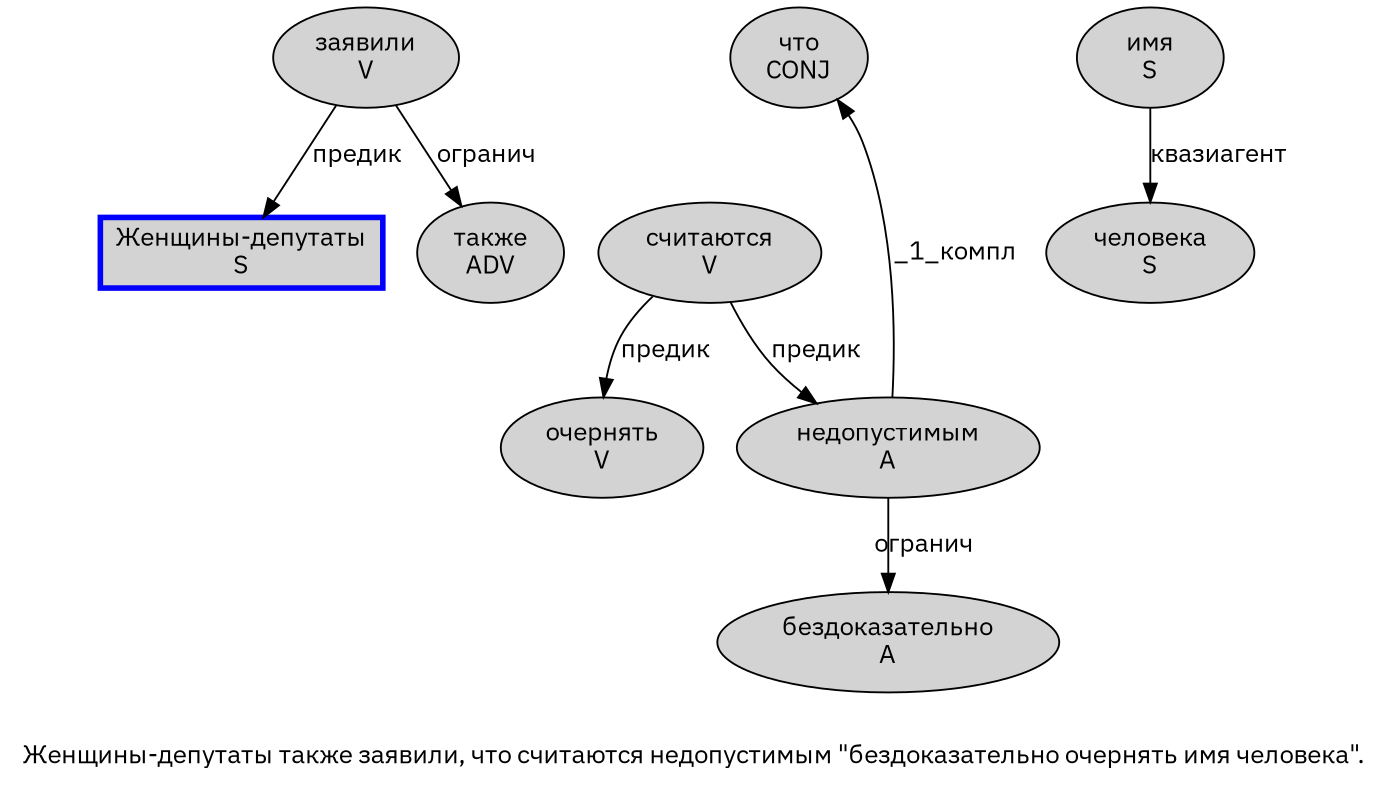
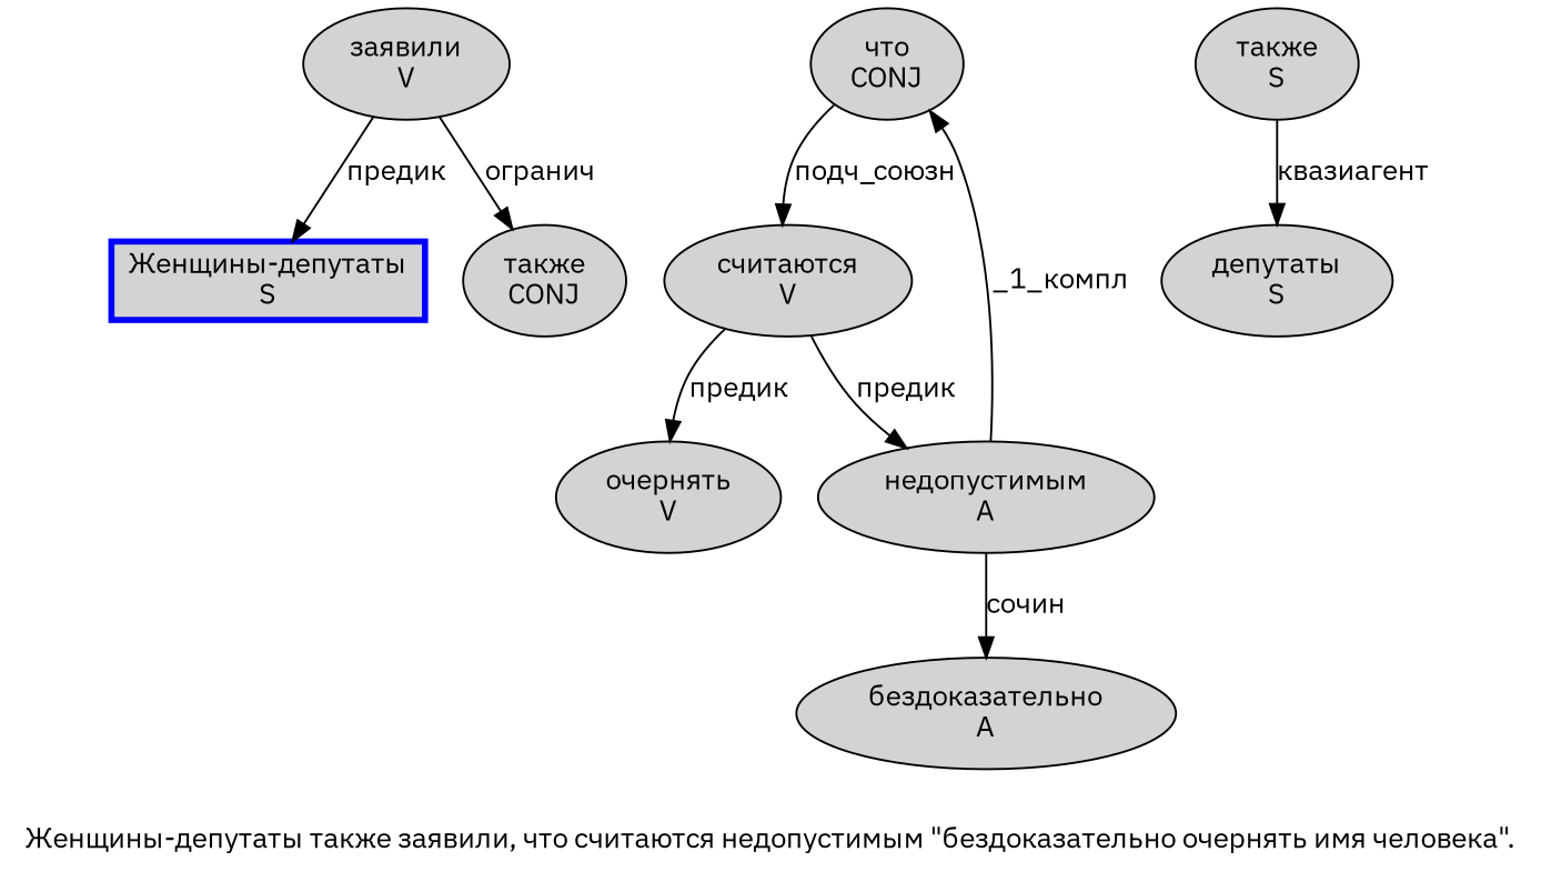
  digraph {
    fontname="IBM Plex Sans"
    label="Женщины-депутаты также заявили, что считаются недопустимым \"бездоказательно очернять имя человека\"."
    node [fillcolor=lightgray fontname="IBM Plex Sans" penwidth=1 shape=ellipse style=filled]
    edge [fontname="IBM Plex Sans"]
    n1 [color=blue label="Женщины-депутаты\nS" penwidth=3 shape=box]
-   n2 [label="также\nADV"]
+   n2 [label="также\nCONJ"]
    n3 [label="заявили\nV"]
    n4 [label="что\nCONJ"]
    n5 [label="считаются\nV"]
    n6 [label="недопустимым\nA"]
    n7 [label="очернять\nV"]
    n8 [label="бездоказательно\nA"]
-   n9 [label="имя\nS"]
-   n10 [label="человека\nS"]
+   n9 [label="также\nS"]
+   n10 [label="депутаты\nS"]
    n3 -> n1 [label="предик"]
    n3 -> n2 [label="огранич"]
+   n4 -> n5 [label="подч_союзн"]
    n5 -> n6 [label="предик"]
    n5 -> n7 [label="предик"]
    n6 -> n4 [label="_1_компл"]
-   n6 -> n8 [label="огранич"]
+   n6 -> n8 [label="сочин"]
    n9 -> n10 [label="квазиагент"]
  }
